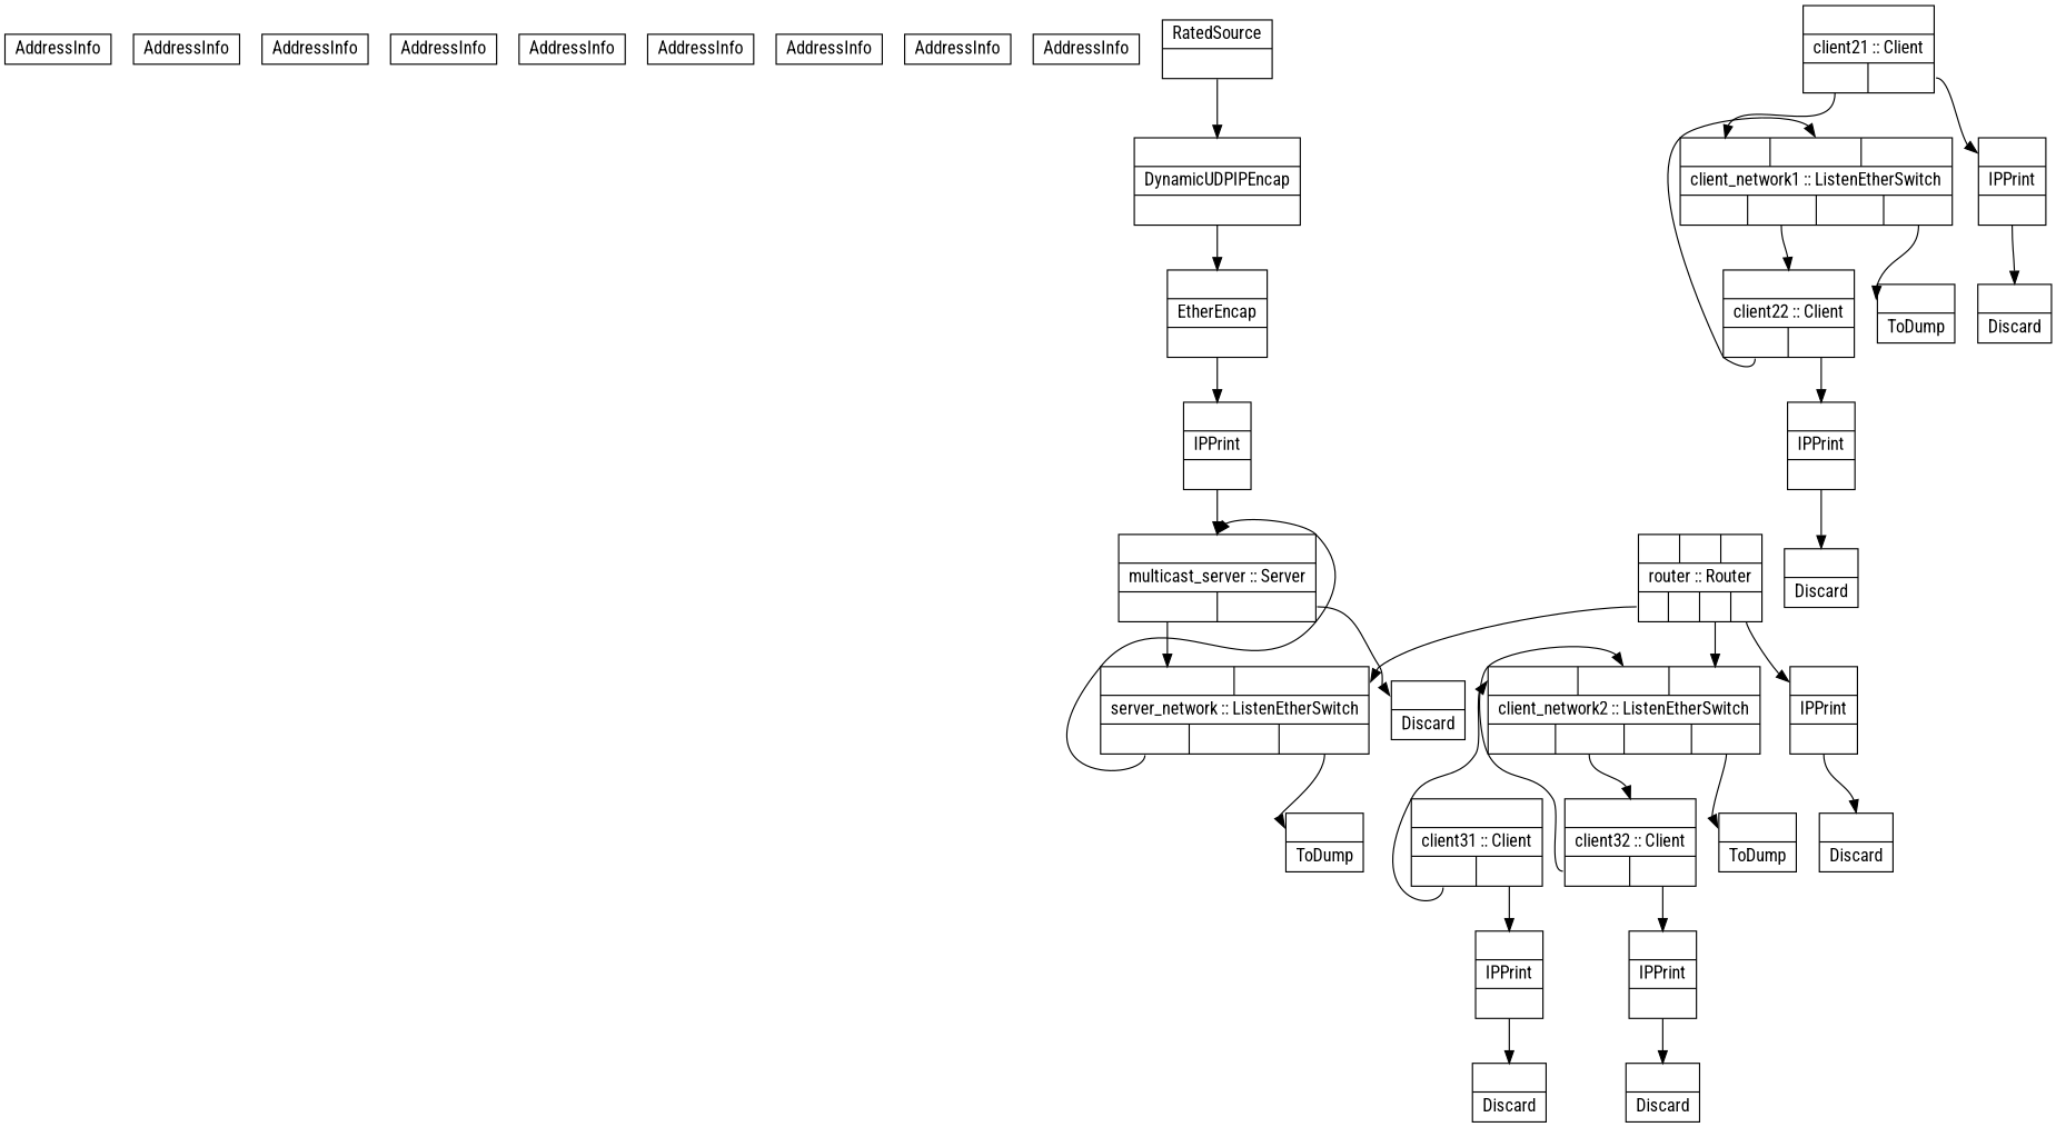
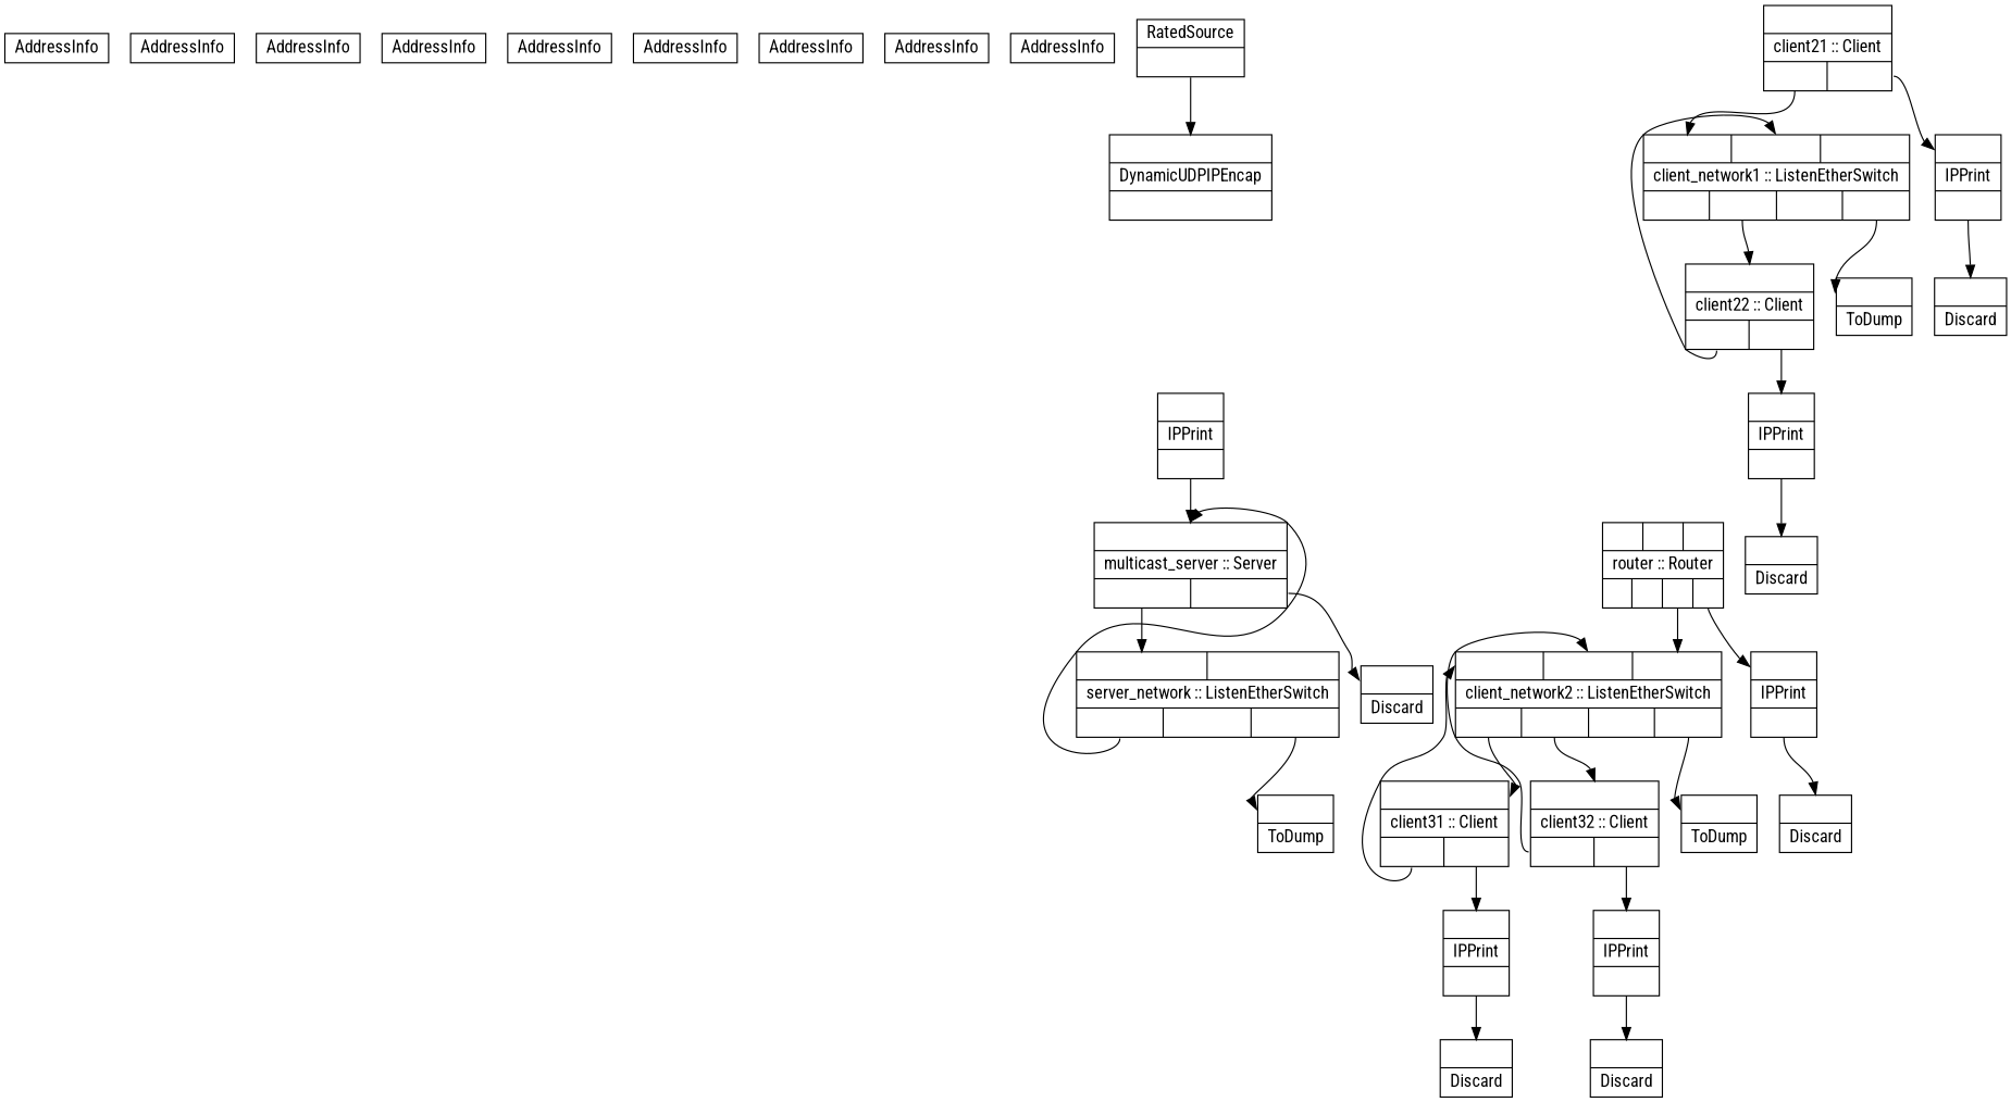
  digraph {
    fontname="Roboto Condensed"
    node [fontname="Roboto Condensed" shape=record]
    edge [arrowhead=normal arrowtail=none fontname="Roboto Condensed" headport=i0 tailclip=false tailport=o0]
    n1 [height=.1 label=AddressInfo]
    n2 [height=.1 label=AddressInfo]
    n3 [height=.1 label=AddressInfo]
    n4 [height=.1 label=AddressInfo]
    n5 [height=.1 label=AddressInfo]
    n6 [height=.1 label=AddressInfo]
    n7 [height=.1 label=AddressInfo]
    n8 [height=.1 label=AddressInfo]
    n9 [height=.1 label=AddressInfo]
    n10 [height=.1 label="{{<i0>}|multicast_server :: Server|{<o0>|<o1>}}"]
    n11 [height=.1 label="{{<i0>|<i1>}|server_network :: ListenEtherSwitch|{<o0>|<o1>|<o2>}}"]
    n12 [height=.1 label="{{<i0>}|Discard}"]
    n13 [height=.1 label="{{<i0>}|ToDump}"]
    n14 [height=.1 label="{{<i0>}|client21 :: Client|{<o0>|<o1>}}"]
    n15 [height=.1 label="{{<i0>|<i1>|<i2>}|client_network1 :: ListenEtherSwitch|{<o0>|<o1>|<o2>|<o3>}}"]
    n16 [height=.1 label="{{<i0>}|IPPrint|{<o0>}}"]
    n17 [height=.1 label="{{<i0>}|client22 :: Client|{<o0>|<o1>}}"]
    n18 [height=.1 label="{{<i0>}|ToDump}"]
    n19 [height=.1 label="{{<i0>}|Discard}"]
    n20 [height=.1 label="{{<i0>}|IPPrint|{<o0>}}"]
    n21 [height=.1 label="{{<i0>}|Discard}"]
    n22 [height=.1 label="{{<i0>}|client31 :: Client|{<o0>|<o1>}}"]
    n23 [height=.1 label="{{<i0>|<i1>|<i2>}|client_network2 :: ListenEtherSwitch|{<o0>|<o1>|<o2>|<o3>}}"]
    n24 [height=.1 label="{{<i0>}|IPPrint|{<o0>}}"]
    n25 [height=.1 label="{{<i0>}|client32 :: Client|{<o0>|<o1>}}"]
    n26 [height=.1 label="{{<i0>}|ToDump}"]
    n27 [height=.1 label="{{<i0>}|Discard}"]
    n28 [height=.1 label="{{<i0>}|IPPrint|{<o0>}}"]
    n29 [height=.1 label="{{<i0>}|Discard}"]
    n30 [height=.1 label="{{<i0>|<i1>|<i2>}|router :: Router|{<o0>|<o1>|<o2>|<o3>}}"]
    n31 [height=.1 label="{{<i0>}|IPPrint|{<o0>}}"]
    n32 [height=.1 label="{{<i0>}|Discard}"]
    n33 [height=.1 label="{RatedSource|{<o0>}}"]
    n34 [height=.1 label="{{<i0>}|DynamicUDPIPEncap|{<o0>}}"]
-   n35 [height=.1 label="{{<i0>}|EtherEncap|{<o0>}}"]
    n36 [height=.1 label="{{<i0>}|IPPrint|{<o0>}}"]
    n10 -> n11
    n10 -> n12 [tailport=o1]
    n11 -> n10
    n11 -> n13 [tailport=o2]
    n14 -> n15
    n14 -> n16 [tailport=o1]
    n15 -> n17 [tailport=o1]
    n15 -> n18 [tailport=o3]
    n16 -> n19
    n17 -> n15 [headport=i1]
    n17 -> n20 [tailport=o1]
    n20 -> n21
    n22 -> n23
    n22 -> n24 [tailport=o1]
+   n23 -> n22
    n23 -> n25 [tailport=o1]
    n23 -> n26 [tailport=o3]
    n24 -> n27
    n25 -> n23 [headport=i1]
    n25 -> n28 [tailport=o1]
    n28 -> n29
-   n30 -> n11 [headport=i1]
    n30 -> n23 [headport=i2 tailport=o2]
    n30 -> n31 [tailport=o3]
    n31 -> n32
    n33 -> n34
-   n34 -> n35
-   n35 -> n36
    n36 -> n10
  }
